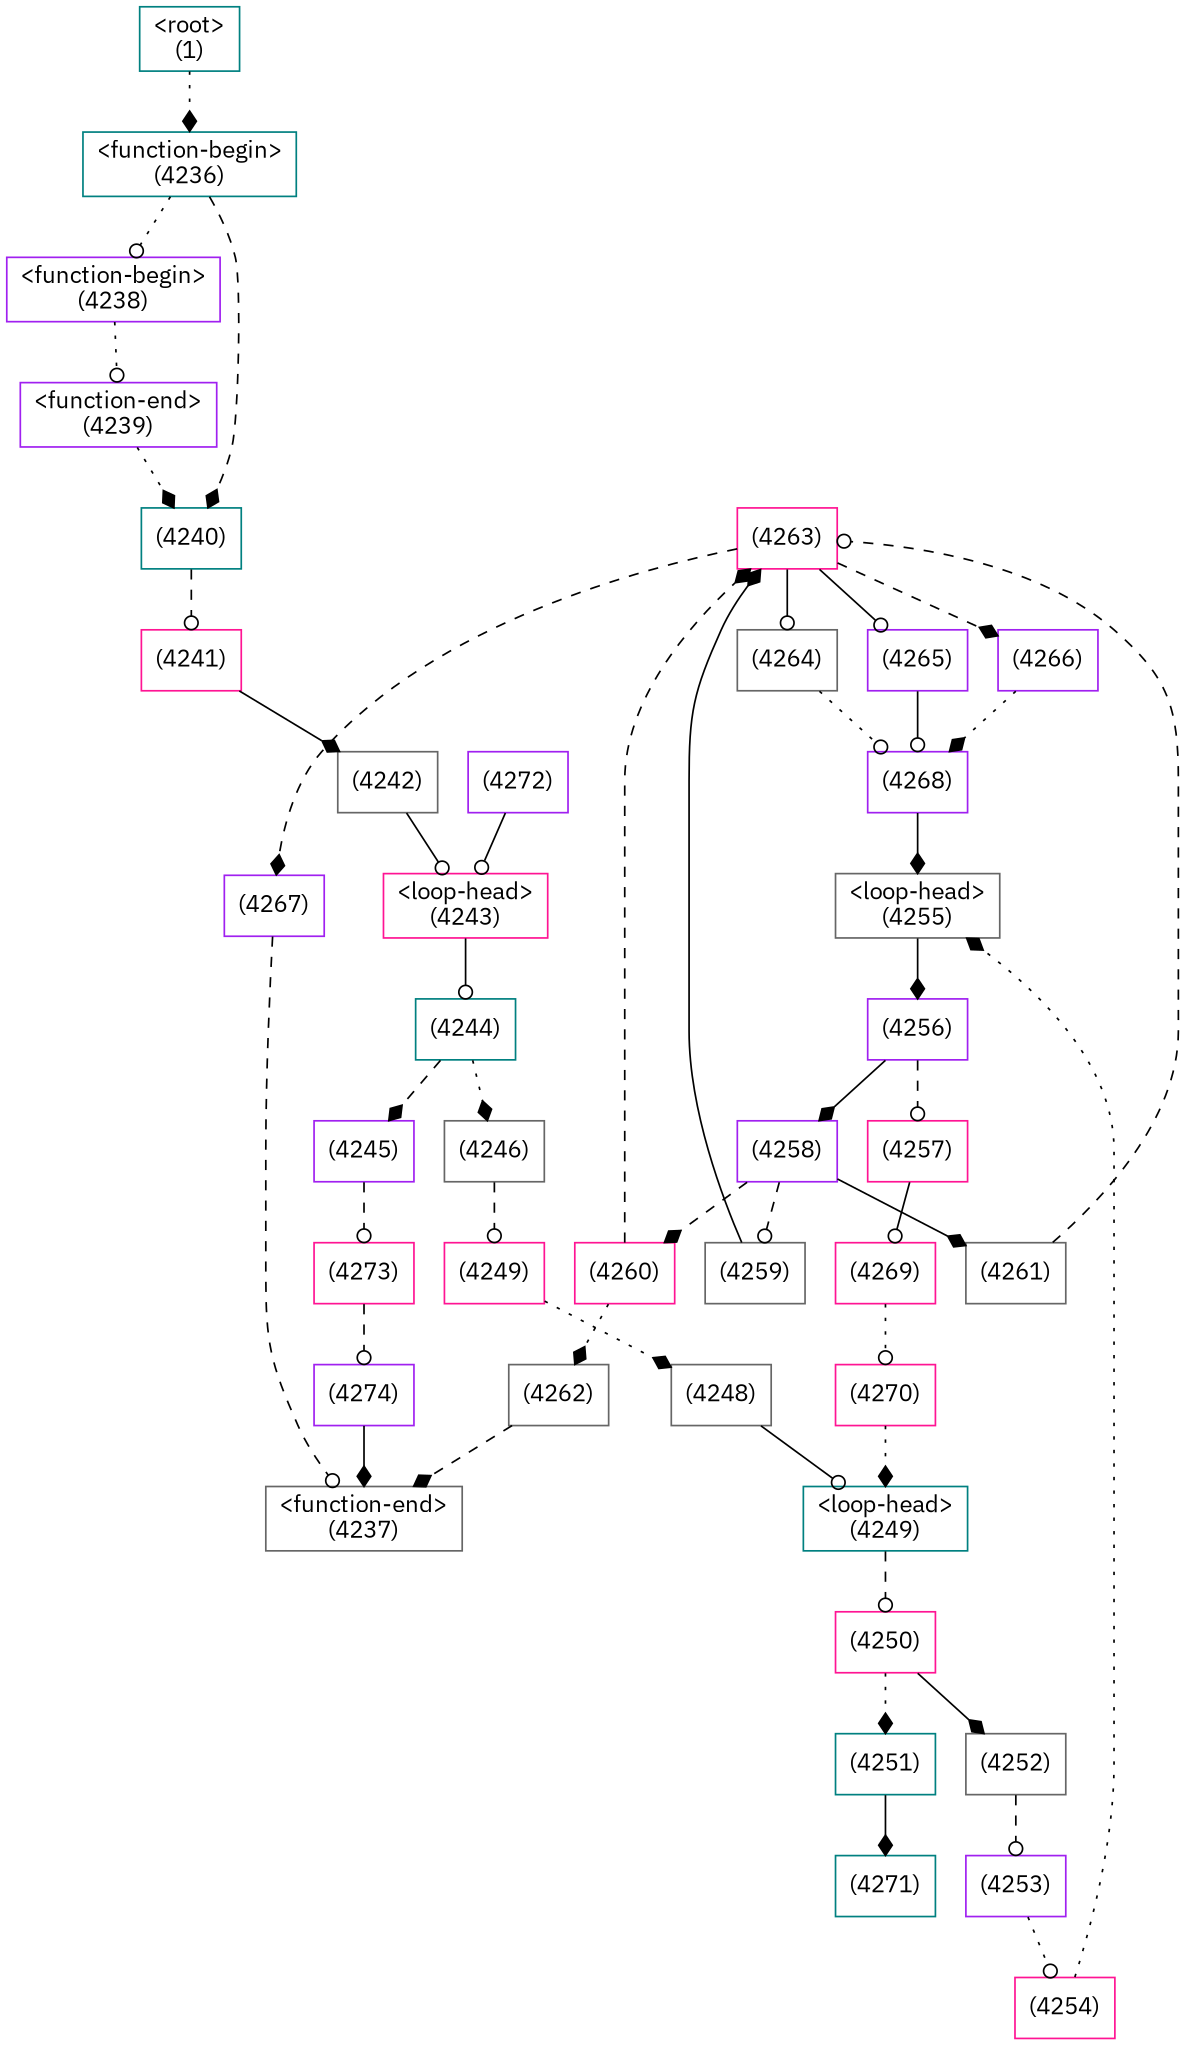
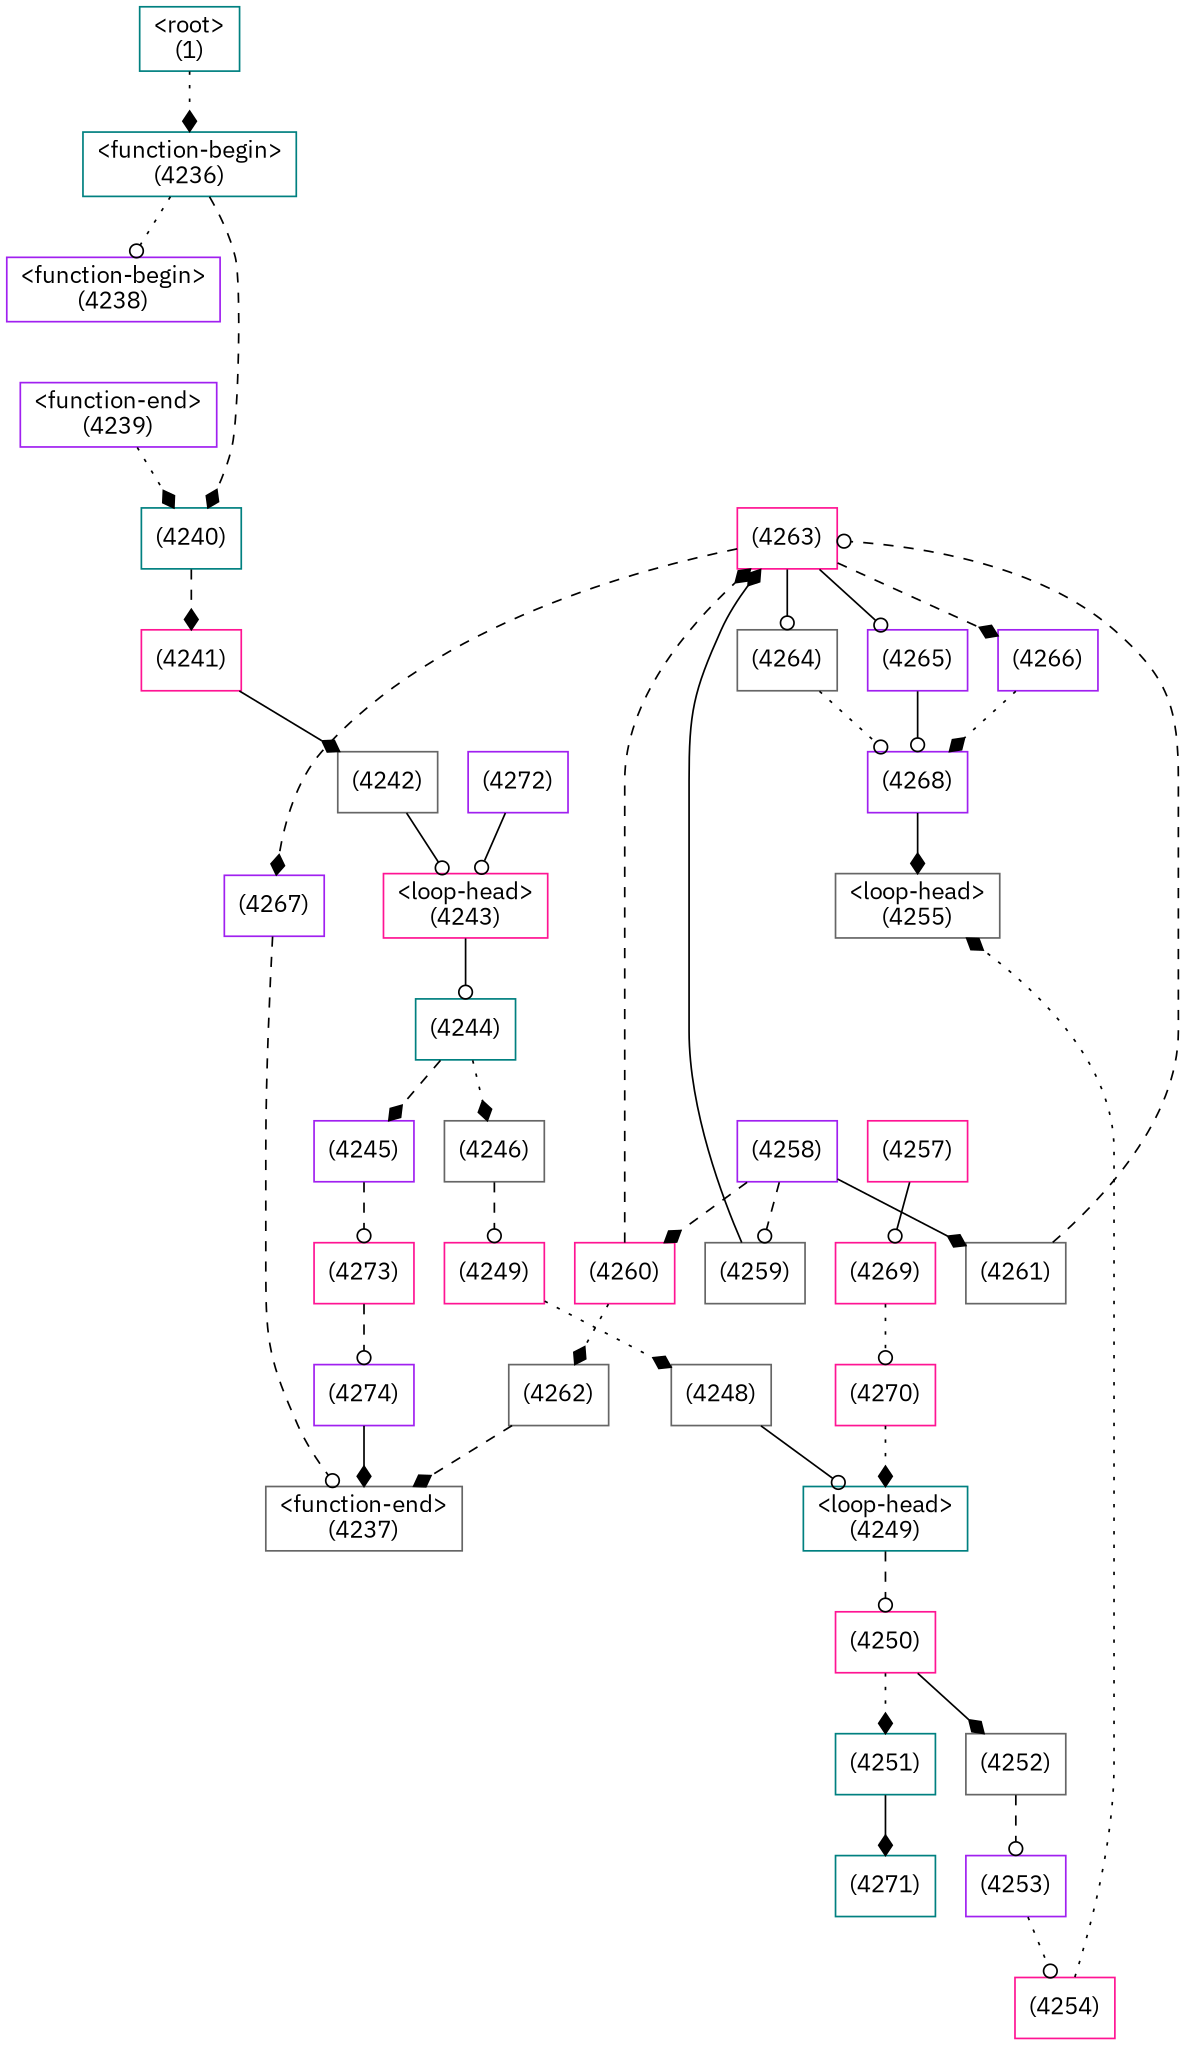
  digraph {
    fontname="IBM Plex Sans"
    node [color=purple fontname="IBM Plex Sans" shape=box]
    edge [arrowhead=diamond fontname="IBM Plex Sans" style=solid]
    n1 [label="(4274)"]
    n2 [color=gray40 label="<function-end>\n(4237)"]
    n3 [color=deeppink label="(4273)"]
    n4 [label="(4245)"]
    n5 [label="(4272)"]
    n6 [color=deeppink label="<loop-head>\n(4243)"]
    n7 [color=teal label="(4244)"]
    n8 [color=teal label="(4271)"]
    n9 [color=teal label="(4251)"]
    n10 [color=deeppink label="(4270)"]
    n11 [color=teal label="<loop-head>\n(4249)"]
    n12 [color=deeppink label="(4250)"]
    n13 [color=deeppink label="(4269)"]
    n14 [color=deeppink label="(4257)"]
    n15 [label="(4268)"]
    n16 [color=gray40 label="<loop-head>\n(4255)"]
-   n17 [label="(4256)"]
    n18 [color=gray40 label="(4264)"]
    n19 [label="(4265)"]
    n20 [label="(4266)"]
    n21 [label="(4267)"]
    n22 [color=deeppink label="(4263)"]
    n23 [color=gray40 label="(4259)"]
    n24 [color=deeppink label="(4260)"]
    n25 [color=gray40 label="(4262)"]
    n26 [color=gray40 label="(4261)"]
    n27 [label="(4258)"]
    n28 [color=deeppink label="(4254)"]
    n29 [label="(4253)"]
    n30 [color=gray40 label="(4252)"]
    n31 [color=gray40 label="(4248)"]
    n32 [color=deeppink label="(4249)"]
    n33 [color=gray40 label="(4246)"]
    n34 [color=gray40 label="(4242)"]
    n35 [color=deeppink label="(4241)"]
    n36 [color=teal label="(4240)"]
    n37 [label="<function-end>\n(4239)"]
    n38 [color=teal label="<function-begin>\n(4236)"]
    n39 [label="<function-begin>\n(4238)"]
    n40 [color=teal label="<root>\n(1)"]
    n1 -> n2
    n3 -> n1 [arrowhead=odot style=dashed]
    n4 -> n3 [arrowhead=odot style=dashed]
    n5 -> n6 [arrowhead=odot]
    n6 -> n7 [arrowhead=odot]
    n7 -> n4 [style=dashed]
    n7 -> n33 [style=dotted]
    n9 -> n8
    n10 -> n11 [style=dotted]
    n11 -> n12 [arrowhead=odot style=dashed]
    n12 -> n9 [style=dotted]
    n12 -> n30
    n13 -> n10 [arrowhead=odot style=dotted]
    n14 -> n13 [arrowhead=odot]
    n15 -> n16
-   n16 -> n17
-   n17 -> n14 [arrowhead=odot style=dashed]
-   n17 -> n27
    n18 -> n15 [arrowhead=odot style=dotted]
    n19 -> n15 [arrowhead=odot]
    n20 -> n15 [style=dotted]
    n21 -> n2 [arrowhead=odot style=dashed]
    n22 -> n18 [arrowhead=odot]
    n22 -> n19 [arrowhead=odot]
    n22 -> n20 [style=dashed]
    n22 -> n21 [style=dashed]
    n23 -> n22
    n24 -> n22 [style=dashed]
    n24 -> n25 [style=dotted]
    n25 -> n2 [style=dashed]
    n26 -> n22 [arrowhead=odot style=dashed]
    n27 -> n23 [arrowhead=odot style=dashed]
    n27 -> n24 [style=dashed]
    n27 -> n26
    n28 -> n16 [style=dotted]
    n29 -> n28 [arrowhead=odot style=dotted]
    n30 -> n29 [arrowhead=odot style=dashed]
    n31 -> n11 [arrowhead=odot]
    n32 -> n31 [style=dotted]
    n33 -> n32 [arrowhead=odot style=dashed]
    n34 -> n6 [arrowhead=odot]
    n35 -> n34
-   n36 -> n35 [arrowhead=odot style=dashed]
+   n36 -> n35 [style=dashed]
    n37 -> n36 [style=dotted]
    n38 -> n36 [style=dashed]
    n38 -> n39 [arrowhead=odot style=dotted]
-   n39 -> n37 [arrowhead=odot style=dotted]
    n40 -> n38 [style=dotted]
  }
